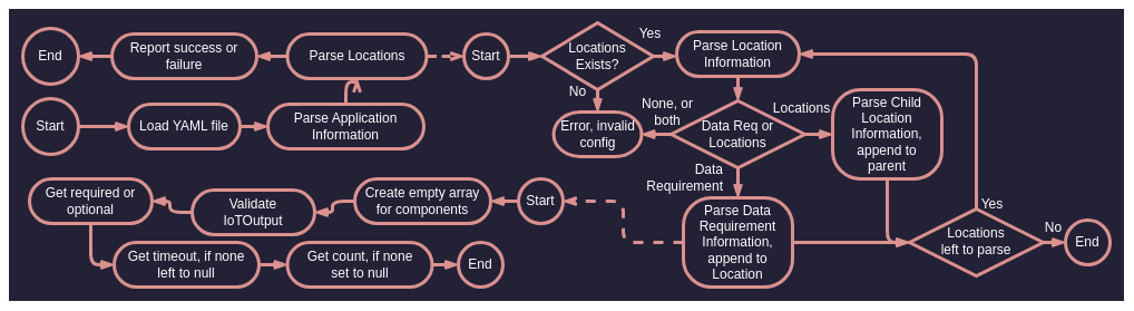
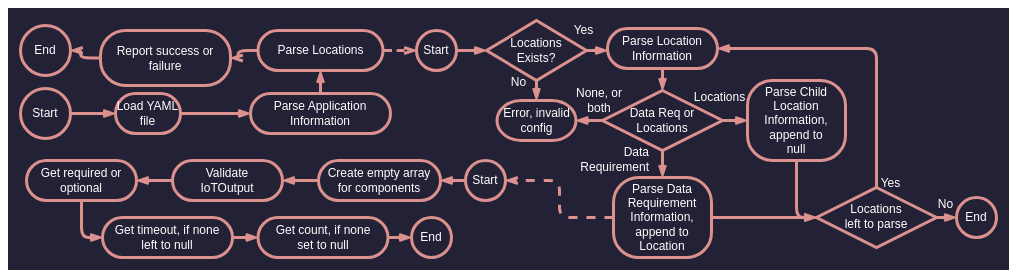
  <mxCell id="0" />
  <mxCell id="1" parent="0" />
  <mxCell id="2" value="" style="group;fillColor=#232136;strokeColor=#232136;strokeWidth=25;" vertex="1" connectable="0" parent="1"><mxGeometry x="20" y="20" width="976" height="237" as="geometry" /></mxCell>
  <mxCell id="3" value="Parse Location&lt;br&gt;Information" style="rounded=1;whiteSpace=wrap;html=1;absoluteArcSize=1;arcSize=50;strokeWidth=3;strokeColor=#DB918D;fontFamily=Helvetica;fontSize=12;fontColor=#FFFFFF;fillColor=none;fontStyle=0;labelBackgroundColor=none;container=0;" vertex="1" parent="2"><mxGeometry x="587" y="8" width="110" height="40" as="geometry" /></mxCell>
  <mxCell id="4" value="Locations &lt;br&gt;Exists?" style="strokeWidth=3;html=1;shape=mxgraph.flowchart.decision;whiteSpace=wrap;strokeColor=#DB918D;fontFamily=Helvetica;fontSize=12;fontColor=#FFFFFF;fillColor=none;rounded=1;arcSize=50;fontStyle=0;labelBackgroundColor=none;container=0;" vertex="1" parent="2"><mxGeometry x="466" width="100" height="60" as="geometry" /></mxCell>
  <mxCell id="5" value="" style="edgeStyle=orthogonalEdgeStyle;shape=connector;rounded=1;orthogonalLoop=1;jettySize=auto;html=1;labelBackgroundColor=default;strokeColor=#DB918D;strokeWidth=3;fontFamily=Helvetica;fontSize=12;fontColor=#FFFFFF;endArrow=openThin;fillColor=#ffffff;arcSize=50;fontStyle=0;startArrow=none;startFill=0;endFill=0;" edge="1" parent="2" source="4" target="3"><mxGeometry relative="1" as="geometry"><Array as="points"><mxPoint x="626" y="30" /></Array></mxGeometry></mxCell>
  <mxCell id="6" value="" style="edgeStyle=orthogonalEdgeStyle;shape=connector;rounded=1;orthogonalLoop=1;jettySize=auto;html=1;labelBackgroundColor=default;strokeColor=#DB918D;strokeWidth=3;fontFamily=Helvetica;fontSize=12;fontColor=#FFFFFF;endArrow=openThin;fillColor=#ffffff;arcSize=50;fontStyle=0;startArrow=none;startFill=0;endFill=0;" edge="1" parent="2" source="7" target="4"><mxGeometry relative="1" as="geometry"><Array as="points"><mxPoint x="466" y="28" /><mxPoint x="466" y="28" /></Array></mxGeometry></mxCell>
  <mxCell id="7" value="Start" style="strokeWidth=3;html=1;shape=mxgraph.flowchart.start_2;whiteSpace=wrap;labelBackgroundColor=none;fillColor=none;strokeColor=#DB918D;fontColor=#FFFFFF;fontSize=12;fontStyle=0;rounded=1;arcSize=50;container=0;" vertex="1" parent="2"><mxGeometry x="396" y="10" width="40" height="40" as="geometry" /></mxCell>
  <mxCell id="8" value="&lt;font style=&quot;font-size: 12px;&quot;&gt;Data Req or&lt;br&gt;Locations&lt;br&gt;&lt;/font&gt;" style="strokeWidth=3;html=1;shape=mxgraph.flowchart.decision;whiteSpace=wrap;strokeColor=#DB918D;fontFamily=Helvetica;fontSize=12;fontColor=#FFFFFF;fillColor=none;rounded=1;arcSize=50;fontStyle=0;labelBackgroundColor=none;container=0;" vertex="1" parent="2"><mxGeometry x="582" y="70" width="120" height="60" as="geometry" /></mxCell>
  <mxCell id="9" style="edgeStyle=orthogonalEdgeStyle;shape=connector;curved=0;rounded=1;orthogonalLoop=1;jettySize=auto;html=1;labelBackgroundColor=default;strokeColor=#DB918D;strokeWidth=3;fontFamily=Helvetica;fontSize=12;fontColor=#FFFFFF;startArrow=none;startFill=0;endArrow=openThin;endFill=0;" edge="1" parent="2" source="3" target="8"><mxGeometry relative="1" as="geometry" /></mxCell>
- <mxCell id="10" value="Parse Child Location&lt;br&gt;Information,&lt;br&gt;append to &lt;br&gt;parent" style="rounded=1;whiteSpace=wrap;html=1;absoluteArcSize=1;arcSize=50;strokeWidth=3;strokeColor=#DB918D;fontFamily=Helvetica;fontSize=12;fontColor=#FFFFFF;fillColor=none;fontStyle=0;labelBackgroundColor=none;container=0;" vertex="1" parent="2"><mxGeometry x="727" y="60" width="98" height="80" as="geometry" /></mxCell>
+ <mxCell id="10" value="Parse Child Location&lt;br&gt;Information,&lt;br&gt;append to &lt;br&gt;null" style="rounded=1;whiteSpace=wrap;html=1;absoluteArcSize=1;arcSize=50;strokeWidth=3;strokeColor=#DB918D;fontFamily=Helvetica;fontSize=12;fontColor=#FFFFFF;fillColor=none;fontStyle=0;labelBackgroundColor=none;container=0;" vertex="1" parent="2"><mxGeometry x="727" y="60" width="98" height="80" as="geometry" /></mxCell>
  <mxCell id="11" style="edgeStyle=orthogonalEdgeStyle;shape=connector;curved=0;rounded=1;orthogonalLoop=1;jettySize=auto;html=1;labelBackgroundColor=default;strokeColor=#DB918D;strokeWidth=3;fontFamily=Helvetica;fontSize=12;fontColor=#FFFFFF;startArrow=none;startFill=0;endArrow=openThin;endFill=0;" edge="1" parent="2" source="8" target="10"><mxGeometry relative="1" as="geometry" /></mxCell>
  <mxCell id="12" style="edgeStyle=orthogonalEdgeStyle;shape=connector;curved=0;rounded=1;orthogonalLoop=1;jettySize=auto;html=1;exitX=0.5;exitY=0;exitDx=0;exitDy=0;exitPerimeter=0;entryX=1;entryY=0.5;entryDx=0;entryDy=0;labelBackgroundColor=default;strokeColor=#DB918D;strokeWidth=3;fontFamily=Helvetica;fontSize=12;fontColor=#FFFFFF;startArrow=none;startFill=0;endArrow=openThin;endFill=0;" edge="1" parent="2" source="13" target="3"><mxGeometry relative="1" as="geometry" /></mxCell>
  <mxCell id="13" value="Locations &lt;br&gt;left to parse" style="strokeWidth=3;html=1;shape=mxgraph.flowchart.decision;whiteSpace=wrap;strokeColor=#DB918D;fontFamily=Helvetica;fontSize=12;fontColor=#FFFFFF;fillColor=none;rounded=1;arcSize=50;fontStyle=0;labelBackgroundColor=none;spacingTop=-2;container=0;" vertex="1" parent="2"><mxGeometry x="796" y="167" width="120" height="60" as="geometry" /></mxCell>
  <mxCell id="14" style="edgeStyle=orthogonalEdgeStyle;shape=connector;curved=0;rounded=1;orthogonalLoop=1;jettySize=auto;html=1;entryX=0;entryY=0.5;entryDx=0;entryDy=0;entryPerimeter=0;labelBackgroundColor=default;strokeColor=#DB918D;strokeWidth=3;fontFamily=Helvetica;fontSize=12;fontColor=#FFFFFF;startArrow=none;startFill=0;endArrow=openThin;endFill=0;" edge="1" parent="2" source="10" target="13"><mxGeometry relative="1" as="geometry" /></mxCell>
  <mxCell id="15" value="Error, invalid config" style="strokeWidth=3;html=1;shape=mxgraph.flowchart.terminator;whiteSpace=wrap;strokeColor=#DB918D;fontFamily=Helvetica;fontSize=12;fontColor=#FFFFFF;fillColor=none;rounded=1;arcSize=50;fontStyle=0;labelBackgroundColor=none;container=0;" vertex="1" parent="2"><mxGeometry x="476.5" y="80" width="79" height="40" as="geometry" /></mxCell>
  <mxCell id="16" style="edgeStyle=orthogonalEdgeStyle;shape=connector;rounded=1;orthogonalLoop=1;jettySize=auto;html=1;labelBackgroundColor=default;strokeColor=#DB918D;strokeWidth=3;fontFamily=Helvetica;fontSize=12;fontColor=#FFFFFF;endArrow=openThin;fillColor=#ffffff;startArrow=none;startFill=0;endFill=0;" edge="1" parent="2" source="4" target="15"><mxGeometry relative="1" as="geometry"><Array as="points" /></mxGeometry></mxCell>
  <mxCell id="17" style="edgeStyle=orthogonalEdgeStyle;shape=connector;curved=0;rounded=1;orthogonalLoop=1;jettySize=auto;html=1;labelBackgroundColor=default;strokeColor=#DB918D;strokeWidth=3;fontFamily=Helvetica;fontSize=12;fontColor=#FFFFFF;startArrow=none;startFill=0;endArrow=openThin;endFill=0;" edge="1" parent="2" source="8" target="15"><mxGeometry relative="1" as="geometry" /></mxCell>
  <mxCell id="18" value="End" style="strokeWidth=3;html=1;shape=mxgraph.flowchart.start_2;whiteSpace=wrap;labelBackgroundColor=none;fillColor=none;strokeColor=#DB918D;fontColor=#FFFFFF;fontSize=12;fontStyle=0;rounded=1;arcSize=50;container=0;" vertex="1" parent="2"><mxGeometry x="936" y="177" width="40" height="40" as="geometry" /></mxCell>
  <mxCell id="19" style="edgeStyle=orthogonalEdgeStyle;shape=connector;rounded=1;orthogonalLoop=1;jettySize=auto;html=1;labelBackgroundColor=default;strokeColor=#DB918D;strokeWidth=3;fontFamily=Helvetica;fontSize=12;fontColor=#FFFFFF;endArrow=openThin;fillColor=#ffffff;arcSize=50;fontStyle=0;startArrow=none;startFill=0;endFill=0;" edge="1" parent="2" source="13" target="18"><mxGeometry relative="1" as="geometry"><Array as="points" /><mxPoint x="945" y="197" as="targetPoint" /></mxGeometry></mxCell>
  <mxCell id="20" value="Yes" style="edgeLabel;html=1;align=center;verticalAlign=middle;resizable=0;points=[];fontSize=12;fontFamily=Helvetica;fontColor=#FFFFFF;labelBackgroundColor=none;fillColor=#ffffff;strokeColor=#666666;rounded=1;arcSize=50;strokeWidth=3;fontStyle=0;container=0;" vertex="1" connectable="0" parent="2"><mxGeometry x="871.003" y="163" as="geometry"><mxPoint x="-2" y="-1" as="offset" /></mxGeometry></mxCell>
  <mxCell id="21" value="No" style="edgeLabel;html=1;align=center;verticalAlign=middle;resizable=0;points=[];fontSize=12;fontFamily=Helvetica;fontColor=#FFFFFF;labelBackgroundColor=none;fillColor=#ffffff;strokeColor=#666666;rounded=1;arcSize=50;strokeWidth=3;fontStyle=0;container=0;" vertex="1" connectable="0" parent="2"><mxGeometry x="926.003" y="184" as="geometry"><mxPoint x="-2" y="-1" as="offset" /></mxGeometry></mxCell>
  <mxCell id="22" value="Locations" style="edgeLabel;html=1;align=center;verticalAlign=middle;resizable=0;points=[];fontSize=12;fontFamily=Helvetica;fontColor=#FFFFFF;labelBackgroundColor=none;fillColor=#ffffff;strokeColor=#666666;rounded=1;arcSize=50;strokeWidth=3;fontStyle=0;container=0;" vertex="1" connectable="0" parent="2"><mxGeometry x="702.003" y="77" as="geometry"><mxPoint x="-4" y="-1" as="offset" /></mxGeometry></mxCell>
  <mxCell id="23" value="Yes" style="edgeLabel;html=1;align=center;verticalAlign=middle;resizable=0;points=[];fontSize=12;fontFamily=Helvetica;fontColor=#FFFFFF;labelBackgroundColor=none;fillColor=#ffffff;strokeColor=#666666;rounded=1;arcSize=50;strokeWidth=3;fontStyle=0;container=0;" vertex="1" connectable="0" parent="2"><mxGeometry x="566.003" y="10" as="geometry"><mxPoint x="-4" y="-1" as="offset" /></mxGeometry></mxCell>
  <mxCell id="24" value="None, or both" style="text;html=1;strokeColor=none;fillColor=none;align=center;verticalAlign=middle;whiteSpace=wrap;rounded=0;fontSize=12;fontFamily=Helvetica;fontColor=#FFFFFF;container=0;" vertex="1" parent="2"><mxGeometry x="549" y="65" width="60" height="30" as="geometry" /></mxCell>
  <mxCell id="25" style="edgeStyle=orthogonalEdgeStyle;shape=connector;curved=0;rounded=1;orthogonalLoop=1;jettySize=auto;html=1;entryX=0;entryY=0.5;entryDx=0;entryDy=0;entryPerimeter=0;labelBackgroundColor=default;strokeColor=#DB918D;strokeWidth=3;fontFamily=Helvetica;fontSize=12;fontColor=#FFFFFF;startArrow=none;startFill=0;endArrow=openThin;endFill=0;" edge="1" parent="2" source="26" target="13"><mxGeometry relative="1" as="geometry" /></mxCell>
  <mxCell id="26" value="Parse Data&lt;br&gt;Requirement&lt;br&gt;Information,&lt;br&gt;append to &lt;br&gt;Location" style="rounded=1;whiteSpace=wrap;html=1;absoluteArcSize=1;arcSize=50;strokeWidth=3;strokeColor=#DB918D;fontFamily=Helvetica;fontSize=12;fontColor=#FFFFFF;fillColor=none;fontStyle=0;labelBackgroundColor=none;container=0;" vertex="1" parent="2"><mxGeometry x="593" y="157" width="98" height="80" as="geometry" /></mxCell>
  <mxCell id="27" style="edgeStyle=orthogonalEdgeStyle;shape=connector;curved=0;rounded=1;orthogonalLoop=1;jettySize=auto;html=1;exitX=0.5;exitY=1;exitDx=0;exitDy=0;exitPerimeter=0;labelBackgroundColor=default;strokeColor=#DB918D;strokeWidth=3;fontFamily=Helvetica;fontSize=12;fontColor=#FFFFFF;startArrow=none;startFill=0;endArrow=openThin;endFill=0;" edge="1" parent="2" source="8" target="26"><mxGeometry relative="1" as="geometry" /></mxCell>
  <mxCell id="28" value="Data&lt;br&gt;Requirement" style="edgeLabel;html=1;align=right;verticalAlign=middle;resizable=0;points=[];fontSize=12;fontFamily=Helvetica;fontColor=#FFFFFF;labelBackgroundColor=none;fillColor=#ffffff;strokeColor=#666666;rounded=1;arcSize=50;strokeWidth=3;fontStyle=0;container=0;" vertex="1" connectable="0" parent="2"><mxGeometry x="633.003" y="139" as="geometry"><mxPoint x="-4" y="-1" as="offset" /></mxGeometry></mxCell>
  <mxCell id="29" value="No" style="edgeLabel;html=1;align=center;verticalAlign=middle;resizable=0;points=[];fontSize=12;fontFamily=Helvetica;fontColor=#FFFFFF;labelBackgroundColor=none;fillColor=#ffffff;strokeColor=#666666;rounded=1;arcSize=50;strokeWidth=3;fontStyle=0;container=0;" vertex="1" connectable="0" parent="2"><mxGeometry x="501.003" y="62" as="geometry"><mxPoint x="-4" y="-1" as="offset" /></mxGeometry></mxCell>
  <mxCell id="30" style="edgeStyle=orthogonalEdgeStyle;shape=connector;curved=0;rounded=1;orthogonalLoop=1;jettySize=auto;html=1;labelBackgroundColor=default;strokeColor=#DB918D;strokeWidth=3;align=center;verticalAlign=middle;fontFamily=Helvetica;fontSize=12;fontColor=#FFFFFF;startArrow=none;startFill=0;endArrow=openThin;endFill=0;dashed=1;" edge="1" parent="2" source="26" target="45"><mxGeometry relative="1" as="geometry"><mxPoint x="506" y="250" as="targetPoint" /></mxGeometry></mxCell>
  <mxCell id="31" style="edgeStyle=orthogonalEdgeStyle;shape=connector;curved=0;rounded=1;orthogonalLoop=1;jettySize=auto;html=1;labelBackgroundColor=default;strokeColor=#DB918D;strokeWidth=3;align=center;verticalAlign=middle;fontFamily=Helvetica;fontSize=12;fontColor=#FFFFFF;startArrow=none;startFill=0;endArrow=openThin;endFill=0;dashed=1;" edge="1" parent="2" source="34" target="7"><mxGeometry relative="1" as="geometry"><mxPoint x="416" y="1.137e-13" as="targetPoint" /></mxGeometry></mxCell>
  <mxCell id="32" value="" style="group;flipH=1;flipV=1;" vertex="1" connectable="0" parent="2"><mxGeometry y="5" width="370" height="113" as="geometry" /></mxCell>
  <mxCell id="33" value="Start" style="strokeWidth=3;html=1;shape=mxgraph.flowchart.start_2;whiteSpace=wrap;labelBackgroundColor=none;fillColor=none;strokeColor=#DB918D;fontColor=#FFFFFF;fontSize=12;fontStyle=0;rounded=1;arcSize=50;container=0;" parent="32" vertex="1"><mxGeometry y="63" width="50" height="50" as="geometry" /></mxCell>
  <mxCell id="34" value="Parse Locations" style="rounded=1;whiteSpace=wrap;html=1;absoluteArcSize=1;arcSize=50;strokeWidth=3;strokeColor=#DB918D;fontFamily=Helvetica;fontSize=12;fontColor=#FFFFFF;fillColor=none;fontStyle=0;labelBackgroundColor=none;container=0;" parent="32" vertex="1"><mxGeometry x="237.5" y="5" width="125" height="40" as="geometry" /></mxCell>
  <mxCell id="35" value="" style="edgeStyle=orthogonalEdgeStyle;shape=connector;curved=0;rounded=1;orthogonalLoop=1;jettySize=auto;html=1;labelBackgroundColor=default;strokeColor=#DB918D;strokeWidth=3;fontFamily=Helvetica;fontSize=11;fontColor=#FFFFFF;startArrow=none;startFill=0;endArrow=openThin;endFill=0;" parent="32" source="36" target="34" edge="1"><mxGeometry relative="1" as="geometry" /></mxCell>
- <mxCell id="36" value="Parse Application Information" style="rounded=1;whiteSpace=wrap;html=1;absoluteArcSize=1;arcSize=50;strokeWidth=3;strokeColor=#DB918D;fontFamily=Helvetica;fontSize=12;fontColor=#FFFFFF;fillColor=none;fontStyle=0;labelBackgroundColor=none;container=0;" parent="32" vertex="1"><mxGeometry x="220" y="68" width="140" height="40" as="geometry" /></mxCell>
+ <mxCell id="36" value="Parse Application Information" style="rounded=1;whiteSpace=wrap;html=1;absoluteArcSize=1;arcSize=50;strokeWidth=3;strokeColor=#DB918D;fontFamily=Helvetica;fontSize=12;fontColor=#FFFFFF;fillColor=none;fontStyle=0;labelBackgroundColor=none;container=0;" parent="32" vertex="1"><mxGeometry x="230" y="68" width="140" height="40" as="geometry" /></mxCell>
  <mxCell id="37" value="" style="edgeStyle=orthogonalEdgeStyle;shape=connector;curved=0;rounded=1;orthogonalLoop=1;jettySize=auto;html=1;labelBackgroundColor=default;strokeColor=#DB918D;strokeWidth=3;fontFamily=Helvetica;fontSize=11;fontColor=#FFFFFF;startArrow=none;startFill=0;endArrow=openThin;endFill=0;" parent="32" source="38" target="36" edge="1"><mxGeometry relative="1" as="geometry" /></mxCell>
- <mxCell id="38" value="Load YAML file" style="rounded=1;whiteSpace=wrap;html=1;absoluteArcSize=1;arcSize=50;strokeWidth=3;strokeColor=#DB918D;fontFamily=Helvetica;fontSize=12;fontColor=#FFFFFF;fillColor=none;fontStyle=0;labelBackgroundColor=none;container=0;" parent="32" vertex="1"><mxGeometry x="95" y="68" width="100" height="40" as="geometry" /></mxCell>
+ <mxCell id="38" value="Load YAML file" style="rounded=1;whiteSpace=wrap;html=1;absoluteArcSize=1;arcSize=50;strokeWidth=3;strokeColor=#DB918D;fontFamily=Helvetica;fontSize=12;fontColor=#FFFFFF;fillColor=none;fontStyle=0;labelBackgroundColor=none;container=0;" parent="32" vertex="1"><mxGeometry x="95" y="68" width="65" height="40" as="geometry" /></mxCell>
  <mxCell id="39" value="" style="edgeStyle=orthogonalEdgeStyle;shape=connector;curved=0;rounded=1;orthogonalLoop=1;jettySize=auto;html=1;labelBackgroundColor=default;strokeColor=#DB918D;strokeWidth=3;fontFamily=Helvetica;fontSize=11;fontColor=#FFFFFF;startArrow=none;startFill=0;endArrow=openThin;endFill=0;" parent="32" source="33" target="38" edge="1"><mxGeometry relative="1" as="geometry" /></mxCell>
- <mxCell id="40" value="Report success or failure" style="rounded=1;whiteSpace=wrap;html=1;absoluteArcSize=1;arcSize=50;strokeWidth=3;strokeColor=#DB918D;fontFamily=Helvetica;fontSize=12;fontColor=#FFFFFF;fillColor=none;fontStyle=0;labelBackgroundColor=none;container=0;" parent="32" vertex="1"><mxGeometry x="80" y="5" width="130" height="40" as="geometry" /></mxCell>
+ <mxCell id="40" value="Report success or failure" style="rounded=1;whiteSpace=wrap;html=1;absoluteArcSize=1;arcSize=50;strokeWidth=3;strokeColor=#DB918D;fontFamily=Helvetica;fontSize=12;fontColor=#FFFFFF;fillColor=none;fontStyle=0;labelBackgroundColor=none;container=0;" parent="32" vertex="1"><mxGeometry x="80" y="5" width="130" height="55" as="geometry" /></mxCell>
  <mxCell id="41" style="edgeStyle=orthogonalEdgeStyle;shape=connector;curved=0;rounded=1;orthogonalLoop=1;jettySize=auto;html=1;labelBackgroundColor=default;strokeColor=#DB918D;strokeWidth=3;fontFamily=Helvetica;fontSize=11;fontColor=#FFFFFF;startArrow=none;startFill=0;endArrow=openThin;endFill=0;" parent="32" source="34" target="40" edge="1"><mxGeometry relative="1" as="geometry" /></mxCell>
  <mxCell id="42" value="End" style="strokeWidth=3;html=1;shape=mxgraph.flowchart.start_2;whiteSpace=wrap;labelBackgroundColor=none;fillColor=none;strokeColor=#DB918D;fontColor=#FFFFFF;fontSize=12;fontStyle=0;rounded=1;arcSize=50;container=0;" parent="32" vertex="1"><mxGeometry width="50" height="50" as="geometry" /></mxCell>
  <mxCell id="43" style="edgeStyle=orthogonalEdgeStyle;shape=connector;curved=0;rounded=1;orthogonalLoop=1;jettySize=auto;html=1;labelBackgroundColor=default;strokeColor=#DB918D;strokeWidth=3;fontFamily=Helvetica;fontSize=11;fontColor=#FFFFFF;startArrow=none;startFill=0;endArrow=openThin;endFill=0;" parent="32" source="40" target="42" edge="1"><mxGeometry relative="1" as="geometry" /></mxCell>
  <mxCell id="44" value="" style="group;flipH=1;" vertex="1" connectable="0" parent="2"><mxGeometry x="6" y="140" width="479" height="97" as="geometry" /></mxCell>
  <mxCell id="45" value="Start" style="strokeWidth=3;html=1;shape=mxgraph.flowchart.start_2;whiteSpace=wrap;labelBackgroundColor=none;fillColor=none;strokeColor=#DB918D;fontColor=#FFFFFF;fontSize=12;fontStyle=0;rounded=1;arcSize=50;container=0;flipV=0;" vertex="1" parent="44"><mxGeometry x="439" width="40" height="40" as="geometry" /></mxCell>
  <mxCell id="46" value="Create empty array for components" style="rounded=1;whiteSpace=wrap;html=1;absoluteArcSize=1;arcSize=50;strokeWidth=3;strokeColor=#DB918D;fontFamily=Helvetica;fontSize=12;fontColor=#FFFFFF;fillColor=none;fontStyle=0;labelBackgroundColor=none;container=0;flipV=0;" vertex="1" parent="44"><mxGeometry x="292" width="122" height="40" as="geometry" /></mxCell>
  <mxCell id="47" style="edgeStyle=orthogonalEdgeStyle;shape=connector;curved=0;rounded=1;orthogonalLoop=1;jettySize=auto;html=1;labelBackgroundColor=default;strokeColor=#DB918D;strokeWidth=3;fontFamily=Helvetica;fontSize=12;fontColor=#FFFFFF;startArrow=none;startFill=0;endArrow=openThin;endFill=0;" edge="1" parent="44" source="45" target="46"><mxGeometry relative="1" as="geometry" /></mxCell>
  <mxCell id="48" value="Get required or&lt;br&gt;optional" style="rounded=1;whiteSpace=wrap;html=1;absoluteArcSize=1;arcSize=50;strokeWidth=3;strokeColor=#DB918D;fontFamily=Helvetica;fontSize=12;fontColor=#FFFFFF;fillColor=none;fontStyle=0;labelBackgroundColor=none;container=0;flipV=0;" vertex="1" parent="44"><mxGeometry width="110" height="40" as="geometry" /></mxCell>
  <mxCell id="49" style="edgeStyle=orthogonalEdgeStyle;shape=connector;curved=0;rounded=1;orthogonalLoop=1;jettySize=auto;html=1;labelBackgroundColor=default;strokeColor=#DB918D;strokeWidth=3;fontFamily=Helvetica;fontSize=12;fontColor=#FFFFFF;startArrow=none;startFill=0;endArrow=openThin;endFill=0;" edge="1" parent="44" source="50" target="48"><mxGeometry relative="1" as="geometry" /></mxCell>
- <mxCell id="50" value="Validate &lt;br&gt;IoTOutput" style="rounded=1;whiteSpace=wrap;html=1;absoluteArcSize=1;arcSize=50;strokeWidth=3;strokeColor=#DB918D;fontFamily=Helvetica;fontSize=12;fontColor=#FFFFFF;fillColor=none;fontStyle=0;labelBackgroundColor=none;container=0;flipV=0;flipH=1;" vertex="1" parent="44"><mxGeometry x="146" y="10" width="110" height="40" as="geometry" /></mxCell>
+ <mxCell id="50" value="Validate &lt;br&gt;IoTOutput" style="rounded=1;whiteSpace=wrap;html=1;absoluteArcSize=1;arcSize=50;strokeWidth=3;strokeColor=#DB918D;fontFamily=Helvetica;fontSize=12;fontColor=#FFFFFF;fillColor=none;fontStyle=0;labelBackgroundColor=none;container=0;flipV=0;flipH=1;" vertex="1" parent="44"><mxGeometry x="146" width="110" height="40" as="geometry" /></mxCell>
  <mxCell id="51" style="edgeStyle=orthogonalEdgeStyle;shape=connector;curved=0;rounded=1;orthogonalLoop=1;jettySize=auto;html=1;labelBackgroundColor=default;strokeColor=#DB918D;strokeWidth=3;fontFamily=Helvetica;fontSize=12;fontColor=#FFFFFF;startArrow=none;startFill=0;endArrow=openThin;endFill=0;" edge="1" parent="44" source="46" target="50"><mxGeometry relative="1" as="geometry" /></mxCell>
  <mxCell id="52" value="Get count, if none &lt;br&gt;set to null" style="rounded=1;whiteSpace=wrap;html=1;absoluteArcSize=1;arcSize=50;strokeWidth=3;strokeColor=#DB918D;fontFamily=Helvetica;fontSize=12;fontColor=#FFFFFF;fillColor=none;fontStyle=0;labelBackgroundColor=none;container=0;flipV=0;" vertex="1" parent="44"><mxGeometry x="231.5" y="57" width="130" height="40" as="geometry" /></mxCell>
  <mxCell id="53" style="edgeStyle=orthogonalEdgeStyle;shape=connector;curved=0;rounded=1;orthogonalLoop=1;jettySize=auto;html=1;labelBackgroundColor=default;strokeColor=#DB918D;strokeWidth=3;fontFamily=Helvetica;fontSize=12;fontColor=#FFFFFF;startArrow=none;startFill=0;endArrow=openThin;endFill=0;" edge="1" parent="44" source="54" target="52"><mxGeometry relative="1" as="geometry" /></mxCell>
  <mxCell id="54" value="Get timeout, if none &lt;br&gt;left to null" style="rounded=1;whiteSpace=wrap;html=1;absoluteArcSize=1;arcSize=50;strokeWidth=3;strokeColor=#DB918D;fontFamily=Helvetica;fontSize=12;fontColor=#FFFFFF;fillColor=none;fontStyle=0;labelBackgroundColor=none;container=0;flipV=0;" vertex="1" parent="44"><mxGeometry x="76" y="57" width="130" height="40" as="geometry" /></mxCell>
  <mxCell id="55" style="edgeStyle=orthogonalEdgeStyle;shape=connector;curved=0;rounded=1;orthogonalLoop=1;jettySize=auto;html=1;labelBackgroundColor=default;strokeColor=#DB918D;strokeWidth=3;fontFamily=Helvetica;fontSize=12;fontColor=#FFFFFF;startArrow=none;startFill=0;endArrow=openThin;endFill=0;entryX=0;entryY=0.5;entryDx=0;entryDy=0;" edge="1" parent="44" source="48" target="54"><mxGeometry relative="1" as="geometry" /></mxCell>
  <mxCell id="56" value="End" style="strokeWidth=3;html=1;shape=mxgraph.flowchart.start_2;whiteSpace=wrap;labelBackgroundColor=none;fillColor=none;strokeColor=#DB918D;fontColor=#FFFFFF;fontSize=12;fontStyle=0;rounded=1;arcSize=50;container=0;flipV=0;" vertex="1" parent="44"><mxGeometry x="385" y="57" width="40" height="40" as="geometry" /></mxCell>
  <mxCell id="57" style="edgeStyle=orthogonalEdgeStyle;shape=connector;curved=0;rounded=1;orthogonalLoop=1;jettySize=auto;html=1;labelBackgroundColor=default;strokeColor=#DB918D;strokeWidth=3;fontFamily=Helvetica;fontSize=12;fontColor=#FFFFFF;startArrow=none;startFill=0;endArrow=openThin;endFill=0;" edge="1" parent="44" source="52" target="56"><mxGeometry relative="1" as="geometry" /></mxCell>
